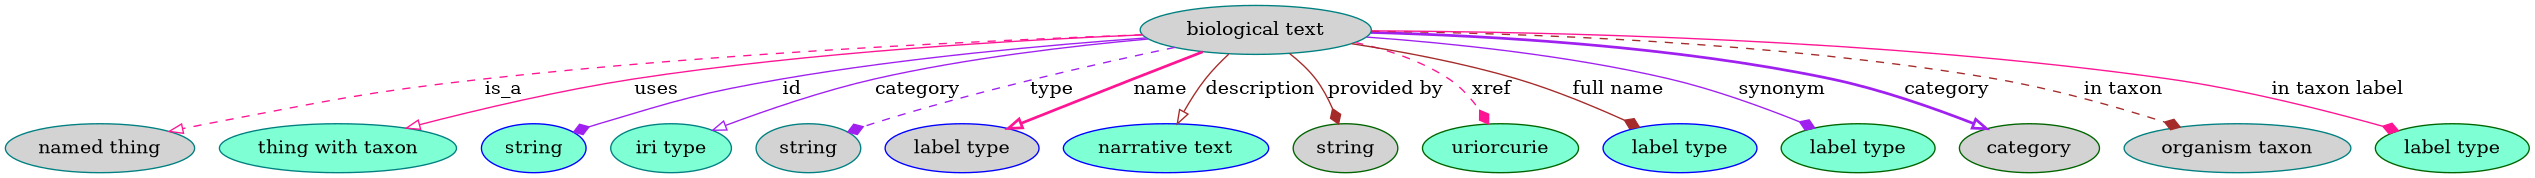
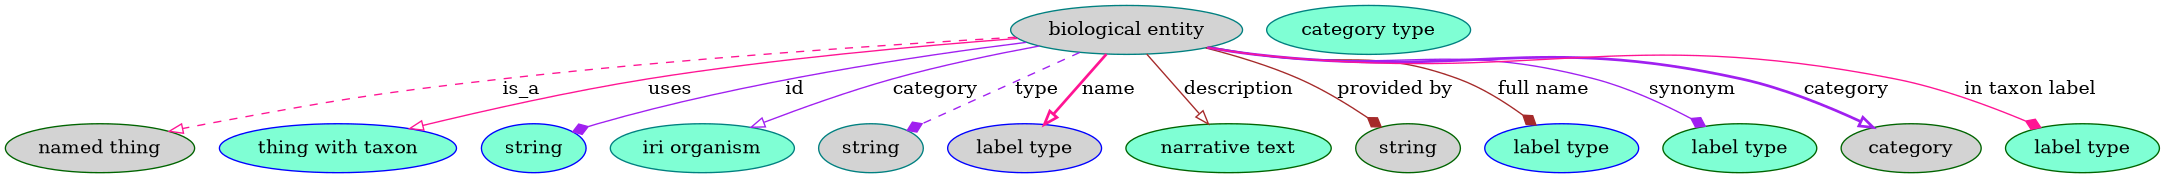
  digraph {
    node [color=teal fillcolor=aquamarine style=filled]
    edge [arrowhead=diamond color=deeppink style=solid]
-   n1 [fillcolor=lightgrey height=0.5 label="biological text" width=2.3651]
-   "named thing" [fillcolor=lightgrey height=0.5 width=1.9318]
-   "thing with taxon" [height=0.5 width=2.4192]
+   n1 [fillcolor=lightgrey height=0.5 label="biological entity" width=2.3651]
+   "named thing" [color=darkgreen fillcolor=lightgrey height=0.5 width=1.9318]
+   "thing with taxon" [color=blue height=0.5 width=2.4192]
    n4 [color=blue height=0.5 label=string width=1.0652]
-   n5 [height=0.5 label="iri type" width=1.2277]
+   n5 [height=0.5 label="iri organism" width=1.2277]
    n6 [fillcolor=lightgrey height=0.5 label=string width=1.0652]
    n7 [color=blue fillcolor=lightgrey height=0.5 label="label type" width=1.5707]
-   n8 [color=blue height=0.5 label="narrative text" width=2.0943]
+   n8 [color=darkgreen height=0.5 label="narrative text" width=2.0943]
    n9 [color=darkgreen fillcolor=lightgrey height=0.5 label=string width=1.0652]
-   n10 [color=darkgreen height=0.5 label=uriorcurie width=1.5887]
    n11 [color=blue height=0.5 label="label type" width=1.5707]
    n12 [color=darkgreen height=0.5 label="label type" width=1.5707]
    category [color=darkgreen fillcolor=lightgrey height=0.5 width=1.4263]
-   n14 [fillcolor=lightgrey height=0.5 label="organism taxon" width=2.3109]
    n15 [color=darkgreen height=0.5 label="label type" width=1.5707]
+   n16 [height=0.5 label="category type" width=2.0762]
    n1 -> "named thing" [arrowhead=onormal label=is_a style=dashed]
    n1 -> "thing with taxon" [arrowhead=onormal label=uses]
    n1 -> n4 [color=purple label=id]
    n1 -> n5 [arrowhead=onormal color=purple label=category]
    n1 -> n6 [color=purple label=type style=dashed]
    n1 -> n7 [arrowhead=onormal label=name style=bold]
    n1 -> n8 [arrowhead=onormal color=brown label=description]
    n1 -> n9 [color=brown label="provided by"]
-   n1 -> n10 [label=xref style=dashed]
    n1 -> n11 [color=brown label="full name"]
    n1 -> n12 [color=purple label=synonym]
    n1 -> category [arrowhead=onormal color=purple label=category style=bold]
-   n1 -> n14 [color=brown label="in taxon" style=dashed]
    n1 -> n15 [label="in taxon label"]
  }
